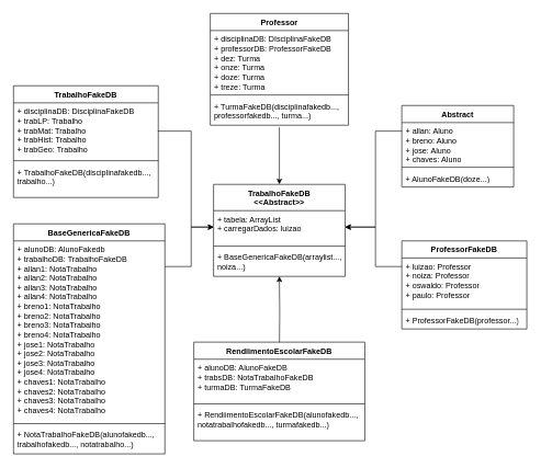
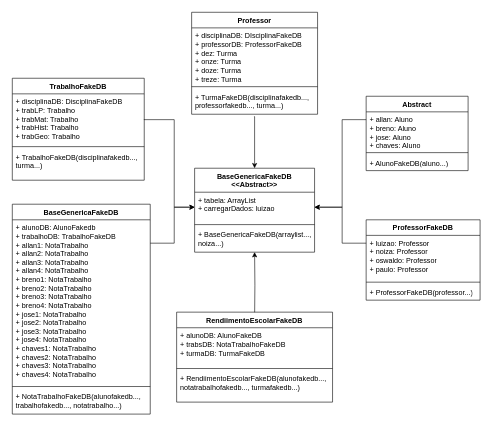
  <mxCell id="0" />
  <mxCell id="1" parent="0" />
- <mxCell id="2" value="TrabalhoFakeDB&lt;br&gt;&amp;lt;&amp;lt;Abstract&amp;gt;&amp;gt;" style="swimlane;fontStyle=1;align=center;verticalAlign=top;childLayout=stackLayout;horizontal=1;startSize=40;horizontalStack=0;resizeParent=1;resizeParentMax=0;resizeLast=0;collapsible=1;marginBottom=0;whiteSpace=wrap;html=1;" vertex="1" parent="1"><mxGeometry x="324" y="280" width="200" height="140" as="geometry" /></mxCell>
+ <mxCell id="2" value="BaseGenericaFakeDB&lt;br&gt;&amp;lt;&amp;lt;Abstract&amp;gt;&amp;gt;" style="swimlane;fontStyle=1;align=center;verticalAlign=top;childLayout=stackLayout;horizontal=1;startSize=40;horizontalStack=0;resizeParent=1;resizeParentMax=0;resizeLast=0;collapsible=1;marginBottom=0;whiteSpace=wrap;html=1;" vertex="1" parent="1"><mxGeometry x="324" y="280" width="200" height="140" as="geometry" /></mxCell>
  <mxCell id="3" value="+ tabela: ArrayList&lt;br&gt;+ carregarDados: luizao" style="text;strokeColor=none;fillColor=none;align=left;verticalAlign=top;spacingLeft=4;spacingRight=4;overflow=hidden;rotatable=0;points=[[0,0.5],[1,0.5]];portConstraint=eastwest;whiteSpace=wrap;html=1;" vertex="1" parent="2"><mxGeometry y="40" width="200" height="50" as="geometry" /></mxCell>
  <mxCell id="4" value="" style="line;strokeWidth=1;fillColor=none;align=left;verticalAlign=middle;spacingTop=-1;spacingLeft=3;spacingRight=3;rotatable=0;labelPosition=right;points=[];portConstraint=eastwest;strokeColor=inherit;" vertex="1" parent="2"><mxGeometry y="90" width="200" height="8" as="geometry" /></mxCell>
  <mxCell id="5" value="+ BaseGenericaFakeDB(arraylist..., noiza...)" style="text;strokeColor=none;fillColor=none;align=left;verticalAlign=top;spacingLeft=4;spacingRight=4;overflow=hidden;rotatable=0;points=[[0,0.5],[1,0.5]];portConstraint=eastwest;whiteSpace=wrap;html=1;" vertex="1" parent="2"><mxGeometry y="98" width="200" height="42" as="geometry" /></mxCell>
  <mxCell id="6" value="" style="edgeStyle=orthogonalEdgeStyle;rounded=0;orthogonalLoop=1;jettySize=auto;html=1;entryX=0.5;entryY=1;entryDx=0;entryDy=0;entryPerimeter=0;" edge="1" parent="1" target="5"><mxGeometry relative="1" as="geometry"><mxPoint x="424" y="530" as="sourcePoint" /></mxGeometry></mxCell>
  <mxCell id="7" value="" style="edgeStyle=orthogonalEdgeStyle;rounded=0;orthogonalLoop=1;jettySize=auto;html=1;" edge="1" parent="1" target="3"><mxGeometry relative="1" as="geometry"><Array as="points"><mxPoint x="290" y="405" /><mxPoint x="290" y="345" /></Array><mxPoint x="250" y="405" as="sourcePoint" /></mxGeometry></mxCell>
  <mxCell id="8" value="" style="edgeStyle=orthogonalEdgeStyle;rounded=0;orthogonalLoop=1;jettySize=auto;html=1;entryX=1;entryY=0.5;entryDx=0;entryDy=0;" edge="1" parent="1" target="3"><mxGeometry relative="1" as="geometry"><mxPoint x="610" y="405" as="sourcePoint" /><Array as="points"><mxPoint x="570" y="405" /><mxPoint x="570" y="345" /></Array></mxGeometry></mxCell>
  <mxCell id="9" value="" style="edgeStyle=orthogonalEdgeStyle;rounded=0;orthogonalLoop=1;jettySize=auto;html=1;entryX=1;entryY=0.5;entryDx=0;entryDy=0;" edge="1" parent="1" target="3"><mxGeometry relative="1" as="geometry"><mxPoint x="610" y="199" as="sourcePoint" /><Array as="points"><mxPoint x="570" y="199" /><mxPoint x="570" y="345" /></Array></mxGeometry></mxCell>
  <mxCell id="10" value="" style="edgeStyle=orthogonalEdgeStyle;rounded=0;orthogonalLoop=1;jettySize=auto;html=1;entryX=0;entryY=0.5;entryDx=0;entryDy=0;exitX=1;exitY=0.5;exitDx=0;exitDy=0;" edge="1" parent="1" target="3" source="25"><mxGeometry relative="1" as="geometry"><Array as="points"><mxPoint x="240" y="199" /><mxPoint x="290" y="199" /><mxPoint x="290" y="345" /></Array><mxPoint x="230" y="199" as="sourcePoint" /></mxGeometry></mxCell>
  <mxCell id="11" value="" style="edgeStyle=orthogonalEdgeStyle;rounded=0;orthogonalLoop=1;jettySize=auto;html=1;exitX=0.495;exitY=1.095;exitDx=0;exitDy=0;exitPerimeter=0;entryX=0.5;entryY=0;entryDx=0;entryDy=0;" edge="1" parent="1" source="23" target="2"><mxGeometry relative="1" as="geometry"><Array as="points"><mxPoint x="424" y="194" /></Array><mxPoint x="424" y="180.004" as="sourcePoint" /></mxGeometry></mxCell>
  <mxCell id="12" value="Abstract" style="swimlane;fontStyle=1;align=center;verticalAlign=top;childLayout=stackLayout;horizontal=1;startSize=26;horizontalStack=0;resizeParent=1;resizeParentMax=0;resizeLast=0;collapsible=1;marginBottom=0;whiteSpace=wrap;html=1;" vertex="1" parent="1"><mxGeometry x="610" y="160" width="170" height="124" as="geometry" /></mxCell>
  <mxCell id="13" value="+ allan: Aluno&lt;br&gt;+ breno: Aluno&lt;br&gt;+ jose: Aluno&lt;br&gt;+ chaves: Aluno" style="text;strokeColor=none;fillColor=none;align=left;verticalAlign=top;spacingLeft=4;spacingRight=4;overflow=hidden;rotatable=0;points=[[0,0.5],[1,0.5]];portConstraint=eastwest;whiteSpace=wrap;html=1;" vertex="1" parent="12"><mxGeometry y="26" width="170" height="64" as="geometry" /></mxCell>
  <mxCell id="14" value="" style="line;strokeWidth=1;fillColor=none;align=left;verticalAlign=middle;spacingTop=-1;spacingLeft=3;spacingRight=3;rotatable=0;labelPosition=right;points=[];portConstraint=eastwest;strokeColor=inherit;" vertex="1" parent="12"><mxGeometry y="90" width="170" height="8" as="geometry" /></mxCell>
- <mxCell id="15" value="+ AlunoFakeDB(doze...)" style="text;strokeColor=none;fillColor=none;align=left;verticalAlign=top;spacingLeft=4;spacingRight=4;overflow=hidden;rotatable=0;points=[[0,0.5],[1,0.5]];portConstraint=eastwest;whiteSpace=wrap;html=1;" vertex="1" parent="12"><mxGeometry y="98" width="170" height="26" as="geometry" /></mxCell>
+ <mxCell id="15" value="+ AlunoFakeDB(aluno...)" style="text;strokeColor=none;fillColor=none;align=left;verticalAlign=top;spacingLeft=4;spacingRight=4;overflow=hidden;rotatable=0;points=[[0,0.5],[1,0.5]];portConstraint=eastwest;whiteSpace=wrap;html=1;" vertex="1" parent="12"><mxGeometry y="98" width="170" height="26" as="geometry" /></mxCell>
  <mxCell id="16" value="ProfessorFakeDB" style="swimlane;fontStyle=1;align=center;verticalAlign=top;childLayout=stackLayout;horizontal=1;startSize=26;horizontalStack=0;resizeParent=1;resizeParentMax=0;resizeLast=0;collapsible=1;marginBottom=0;whiteSpace=wrap;html=1;" vertex="1" parent="1"><mxGeometry x="610" y="366" width="190" height="134" as="geometry" /></mxCell>
  <mxCell id="17" value="+ luizao: Professor&lt;br&gt;+ noiza: Professor&lt;br&gt;+ oswaldo: Professor&lt;br&gt;+ paulo: Professor" style="text;strokeColor=none;fillColor=none;align=left;verticalAlign=top;spacingLeft=4;spacingRight=4;overflow=hidden;rotatable=0;points=[[0,0.5],[1,0.5]];portConstraint=eastwest;whiteSpace=wrap;html=1;" vertex="1" parent="16"><mxGeometry y="26" width="190" height="74" as="geometry" /></mxCell>
  <mxCell id="18" value="" style="line;strokeWidth=1;fillColor=none;align=left;verticalAlign=middle;spacingTop=-1;spacingLeft=3;spacingRight=3;rotatable=0;labelPosition=right;points=[];portConstraint=eastwest;strokeColor=inherit;" vertex="1" parent="16"><mxGeometry y="100" width="190" height="8" as="geometry" /></mxCell>
  <mxCell id="19" value="+ ProfessorFakeDB(professor...)" style="text;strokeColor=none;fillColor=none;align=left;verticalAlign=top;spacingLeft=4;spacingRight=4;overflow=hidden;rotatable=0;points=[[0,0.5],[1,0.5]];portConstraint=eastwest;whiteSpace=wrap;html=1;" vertex="1" parent="16"><mxGeometry y="108" width="190" height="26" as="geometry" /></mxCell>
  <mxCell id="20" value="Professor" style="swimlane;fontStyle=1;align=center;verticalAlign=top;childLayout=stackLayout;horizontal=1;startSize=26;horizontalStack=0;resizeParent=1;resizeParentMax=0;resizeLast=0;collapsible=1;marginBottom=0;whiteSpace=wrap;html=1;" vertex="1" parent="1"><mxGeometry x="319" y="20" width="210" height="170" as="geometry" /></mxCell>
  <mxCell id="21" value="+ disciplinaDB: DIsciplinaFakeDB&lt;br&gt;+ professorDB: ProfessorFakeDB&lt;br&gt;+ dez: Turma&lt;br&gt;+ onze: Turma&lt;br&gt;+ doze: Turma&lt;br&gt;+ treze: Turma" style="text;strokeColor=none;fillColor=none;align=left;verticalAlign=top;spacingLeft=4;spacingRight=4;overflow=hidden;rotatable=0;points=[[0,0.5],[1,0.5]];portConstraint=eastwest;whiteSpace=wrap;html=1;" vertex="1" parent="20"><mxGeometry y="26" width="210" height="94" as="geometry" /></mxCell>
  <mxCell id="22" value="" style="line;strokeWidth=1;fillColor=none;align=left;verticalAlign=middle;spacingTop=-1;spacingLeft=3;spacingRight=3;rotatable=0;labelPosition=right;points=[];portConstraint=eastwest;strokeColor=inherit;" vertex="1" parent="20"><mxGeometry y="120" width="210" height="8" as="geometry" /></mxCell>
  <mxCell id="23" value="+ TurmaFakeDB(disciplinafakedb..., professorfakedb..., turma...)" style="text;strokeColor=none;fillColor=none;align=left;verticalAlign=top;spacingLeft=4;spacingRight=4;overflow=hidden;rotatable=0;points=[[0,0.5],[1,0.5]];portConstraint=eastwest;whiteSpace=wrap;html=1;" vertex="1" parent="20"><mxGeometry y="128" width="210" height="42" as="geometry" /></mxCell>
  <mxCell id="24" value="TrabalhoFakeDB" style="swimlane;fontStyle=1;align=center;verticalAlign=top;childLayout=stackLayout;horizontal=1;startSize=26;horizontalStack=0;resizeParent=1;resizeParentMax=0;resizeLast=0;collapsible=1;marginBottom=0;whiteSpace=wrap;html=1;" vertex="1" parent="1"><mxGeometry x="20" y="130" width="220" height="170" as="geometry" /></mxCell>
  <mxCell id="25" value="+ disciplinaDB: DisciplinaFakeDB&lt;br&gt;+ trabLP: Trabalho&lt;br&gt;+ trabMat: Trabalho&lt;br&gt;+ trabHist: Trabalho&lt;br&gt;+ trabGeo: Trabalho" style="text;strokeColor=none;fillColor=none;align=left;verticalAlign=top;spacingLeft=4;spacingRight=4;overflow=hidden;rotatable=0;points=[[0,0.5],[1,0.5]];portConstraint=eastwest;whiteSpace=wrap;html=1;" vertex="1" parent="24"><mxGeometry y="26" width="220" height="84" as="geometry" /></mxCell>
  <mxCell id="26" value="" style="line;strokeWidth=1;fillColor=none;align=left;verticalAlign=middle;spacingTop=-1;spacingLeft=3;spacingRight=3;rotatable=0;labelPosition=right;points=[];portConstraint=eastwest;strokeColor=inherit;" vertex="1" parent="24"><mxGeometry y="110" width="220" height="8" as="geometry" /></mxCell>
- <mxCell id="27" value="+ TrabalhoFakeDB(disciplinafakedb..., trabalho...)" style="text;strokeColor=none;fillColor=none;align=left;verticalAlign=top;spacingLeft=4;spacingRight=4;overflow=hidden;rotatable=0;points=[[0,0.5],[1,0.5]];portConstraint=eastwest;whiteSpace=wrap;html=1;" vertex="1" parent="24"><mxGeometry y="118" width="220" height="52" as="geometry" /></mxCell>
+ <mxCell id="27" value="+ TrabalhoFakeDB(disciplinafakedb..., turma...)" style="text;strokeColor=none;fillColor=none;align=left;verticalAlign=top;spacingLeft=4;spacingRight=4;overflow=hidden;rotatable=0;points=[[0,0.5],[1,0.5]];portConstraint=eastwest;whiteSpace=wrap;html=1;" vertex="1" parent="24"><mxGeometry y="118" width="220" height="52" as="geometry" /></mxCell>
  <mxCell id="28" value="BaseGenericaFakeDB" style="swimlane;fontStyle=1;align=center;verticalAlign=top;childLayout=stackLayout;horizontal=1;startSize=26;horizontalStack=0;resizeParent=1;resizeParentMax=0;resizeLast=0;collapsible=1;marginBottom=0;whiteSpace=wrap;html=1;" vertex="1" parent="1"><mxGeometry x="20" y="340" width="230" height="350" as="geometry" /></mxCell>
  <mxCell id="29" value="+ alunoDB: AlunoFakedb&lt;br&gt;+ trabalhoDB: TrabalhoFakeDB&lt;br&gt;+ allan1: NotaTrabalho&lt;br&gt;+ allan2: NotaTrabalho&lt;br&gt;+ allan3: NotaTrabalho&lt;br&gt;+ allan4: NotaTrabalho&lt;br&gt;+ breno1: NotaTrabalho&lt;br&gt;+ breno2: NotaTrabalho&lt;br&gt;+ breno3: NotaTrabalho&lt;br&gt;+ breno4: NotaTrabalho&lt;br&gt;+ jose1: NotaTrabalho&lt;br&gt;+ jose2: NotaTrabalho&lt;br&gt;+ jose3: NotaTrabalho&lt;br&gt;+ jose4: NotaTrabalho&lt;br&gt;+ chaves1: NotaTrabalho&lt;br&gt;+ chaves2: NotaTrabalho&lt;br&gt;+ chaves3: NotaTrabalho&lt;br&gt;+ chaves4: NotaTrabalho" style="text;strokeColor=none;fillColor=none;align=left;verticalAlign=top;spacingLeft=4;spacingRight=4;overflow=hidden;rotatable=0;points=[[0,0.5],[1,0.5]];portConstraint=eastwest;whiteSpace=wrap;html=1;" vertex="1" parent="28"><mxGeometry y="26" width="230" height="274" as="geometry" /></mxCell>
  <mxCell id="30" value="" style="line;strokeWidth=1;fillColor=none;align=left;verticalAlign=middle;spacingTop=-1;spacingLeft=3;spacingRight=3;rotatable=0;labelPosition=right;points=[];portConstraint=eastwest;strokeColor=inherit;" vertex="1" parent="28"><mxGeometry y="300" width="230" height="8" as="geometry" /></mxCell>
  <mxCell id="31" value="+ NotaTrabalhoFakeDB(alunofakedb..., trabalhofakedb..., notatrabalho...)" style="text;strokeColor=none;fillColor=none;align=left;verticalAlign=top;spacingLeft=4;spacingRight=4;overflow=hidden;rotatable=0;points=[[0,0.5],[1,0.5]];portConstraint=eastwest;whiteSpace=wrap;html=1;" vertex="1" parent="28"><mxGeometry y="308" width="230" height="42" as="geometry" /></mxCell>
  <mxCell id="32" value="RendiimentoEscolarFakeDB" style="swimlane;fontStyle=1;align=center;verticalAlign=top;childLayout=stackLayout;horizontal=1;startSize=26;horizontalStack=0;resizeParent=1;resizeParentMax=0;resizeLast=0;collapsible=1;marginBottom=0;whiteSpace=wrap;html=1;" vertex="1" parent="1"><mxGeometry x="294" y="520" width="260" height="150" as="geometry" /></mxCell>
  <mxCell id="33" value="+ alunoDB: AlunoFakeDB&lt;br&gt;+ trabsDB: NotaTrabalhoFakeDB&lt;br&gt;+ turmaDB: TurmaFakeDB" style="text;strokeColor=none;fillColor=none;align=left;verticalAlign=top;spacingLeft=4;spacingRight=4;overflow=hidden;rotatable=0;points=[[0,0.5],[1,0.5]];portConstraint=eastwest;whiteSpace=wrap;html=1;" vertex="1" parent="32"><mxGeometry y="26" width="260" height="64" as="geometry" /></mxCell>
  <mxCell id="34" value="" style="line;strokeWidth=1;fillColor=none;align=left;verticalAlign=middle;spacingTop=-1;spacingLeft=3;spacingRight=3;rotatable=0;labelPosition=right;points=[];portConstraint=eastwest;strokeColor=inherit;" vertex="1" parent="32"><mxGeometry y="90" width="260" height="8" as="geometry" /></mxCell>
  <mxCell id="35" value="+ RendiimentoEscolarFakeDB(alunofakedb..., notatrabalhofakedb..., turmafakedb...)" style="text;strokeColor=none;fillColor=none;align=left;verticalAlign=top;spacingLeft=4;spacingRight=4;overflow=hidden;rotatable=0;points=[[0,0.5],[1,0.5]];portConstraint=eastwest;whiteSpace=wrap;html=1;" vertex="1" parent="32"><mxGeometry y="98" width="260" height="52" as="geometry" /></mxCell>
